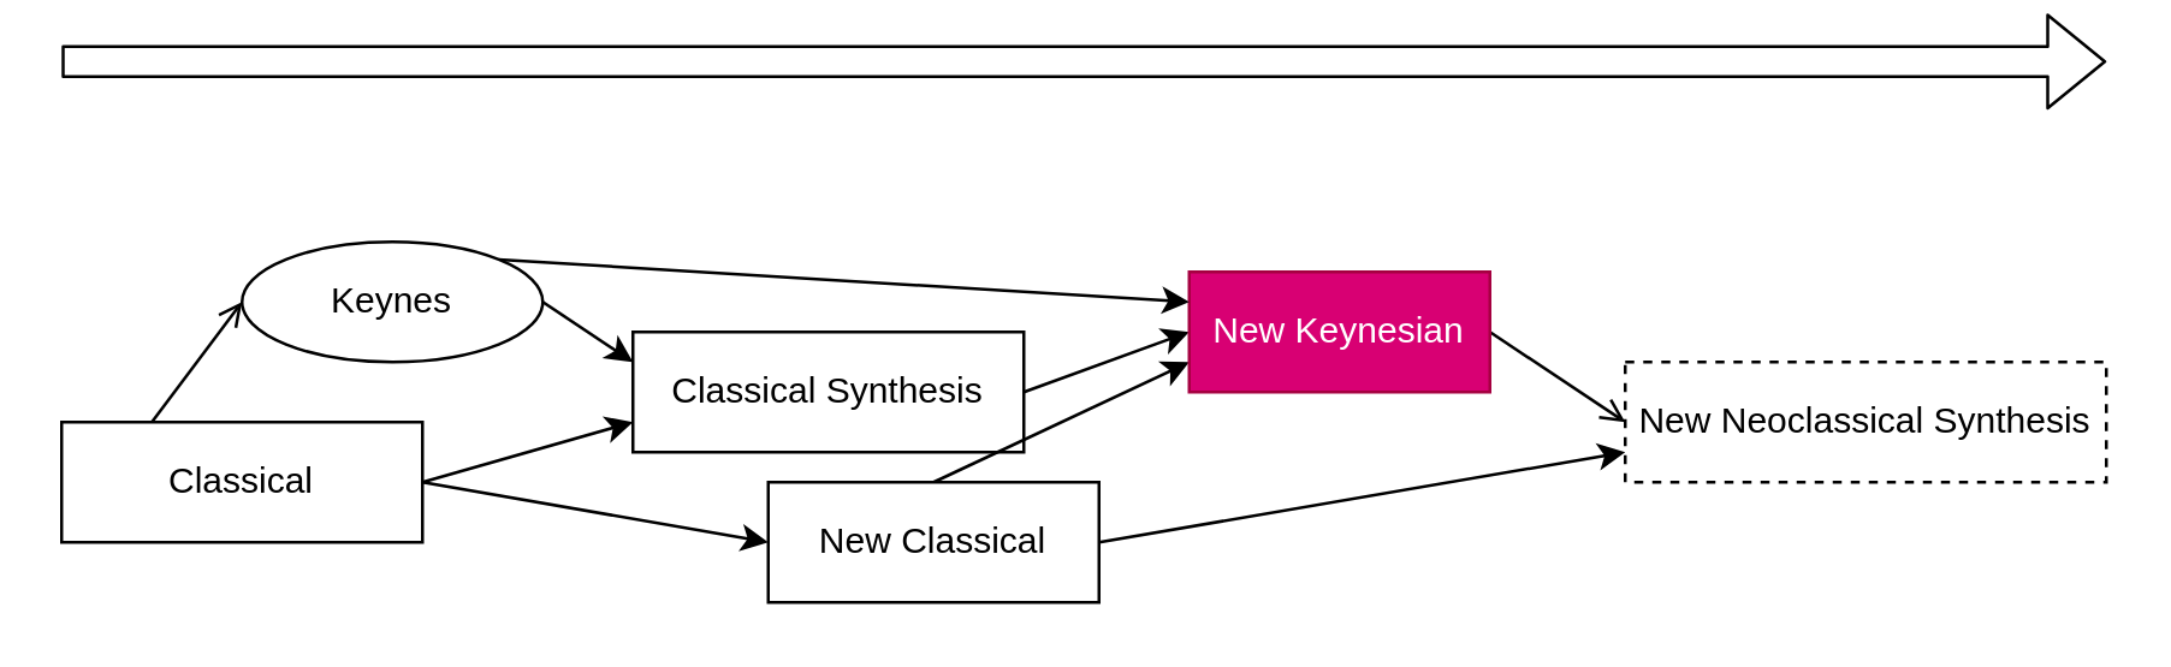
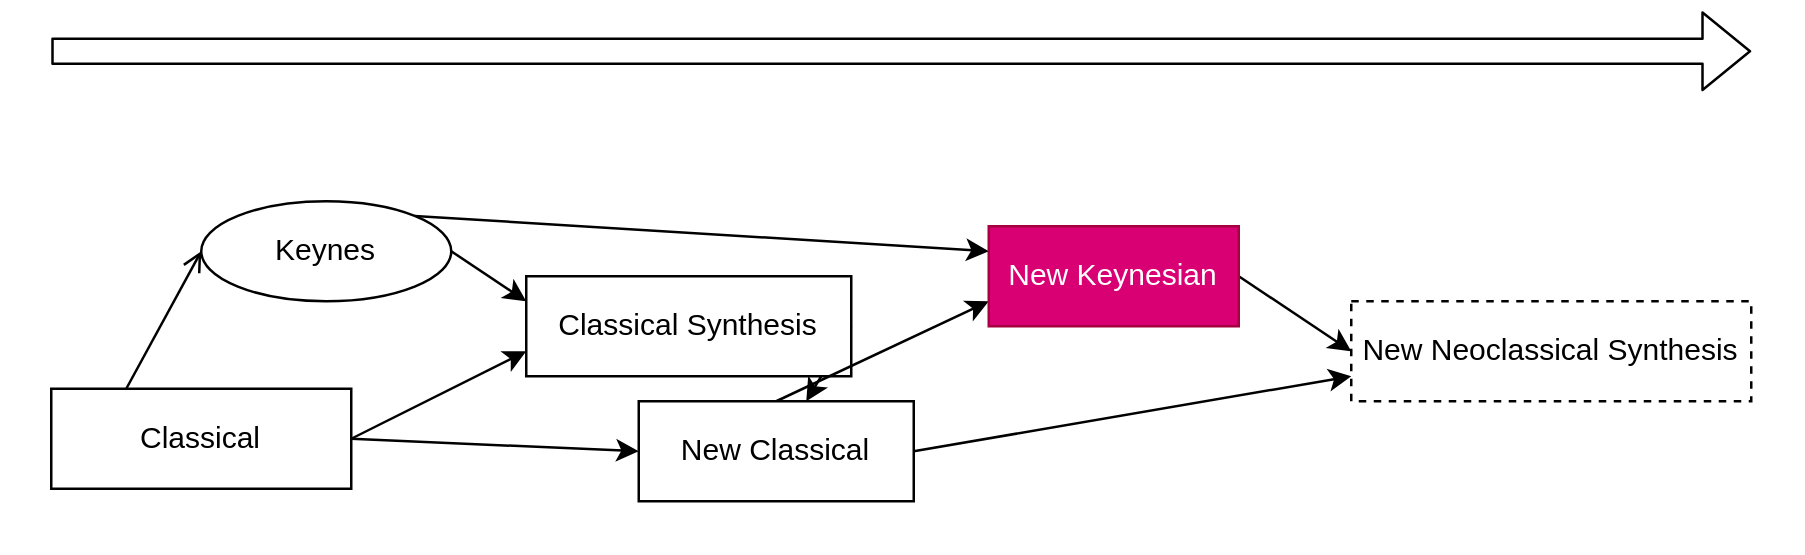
  <mxCell id="0" />
  <mxCell id="1" parent="0" />
  <mxCell id="2" style="edgeStyle=none;html=1;exitX=0.25;exitY=0;exitDx=0;exitDy=0;entryX=0;entryY=0.5;entryDx=0;entryDy=0;endArrow=open;" parent="1" source="5" target="16" edge="1"><mxGeometry relative="1" as="geometry"><mxPoint x="170" y="110" as="targetPoint" /></mxGeometry></mxCell>
  <mxCell id="3" style="edgeStyle=none;html=1;exitX=1;exitY=0.5;exitDx=0;exitDy=0;entryX=0;entryY=0.75;entryDx=0;entryDy=0;" parent="1" source="5" target="8" edge="1"><mxGeometry relative="1" as="geometry"><mxPoint x="250" y="130" as="targetPoint" /></mxGeometry></mxCell>
  <mxCell id="4" style="edgeStyle=none;html=1;exitX=1;exitY=0.5;exitDx=0;exitDy=0;entryX=0;entryY=0.5;entryDx=0;entryDy=0;" parent="1" source="5" target="11" edge="1"><mxGeometry relative="1" as="geometry" /></mxCell>
- <mxCell id="5" value="Classical" style="whiteSpace=wrap;html=1;" parent="1" vertex="1"><mxGeometry x="20" y="140" width="120" height="40" as="geometry" /></mxCell>
+ <mxCell id="5" value="Classical" style="whiteSpace=wrap;html=1;" parent="1" vertex="1"><mxGeometry x="20" y="155" width="120" height="40" as="geometry" /></mxCell>
  <mxCell id="6" style="edgeStyle=none;html=1;exitX=1;exitY=0.5;exitDx=0;exitDy=0;entryX=0;entryY=0.25;entryDx=0;entryDy=0;" parent="1" source="16" target="8" edge="1"><mxGeometry relative="1" as="geometry"><mxPoint x="220" y="90" as="sourcePoint" /></mxGeometry></mxCell>
- <mxCell id="7" style="edgeStyle=none;html=1;exitX=1;exitY=0.5;exitDx=0;exitDy=0;entryX=0;entryY=0.5;entryDx=0;entryDy=0;" parent="1" source="8" target="13" edge="1"><mxGeometry relative="1" as="geometry" /></mxCell>
+ <mxCell id="7" style="edgeStyle=none;html=1;exitX=1;exitY=0.5;exitDx=0;exitDy=0;" parent="1" source="8" target="11" edge="1"><mxGeometry relative="1" as="geometry" /></mxCell>
  <mxCell id="8" value="Classical Synthesis" style="whiteSpace=wrap;html=1;" parent="1" vertex="1"><mxGeometry x="210" y="110" width="130" height="40" as="geometry" /></mxCell>
  <mxCell id="9" style="edgeStyle=none;html=1;exitX=0.5;exitY=0;exitDx=0;exitDy=0;entryX=0;entryY=0.75;entryDx=0;entryDy=0;" parent="1" source="11" target="13" edge="1"><mxGeometry relative="1" as="geometry"><mxPoint x="430" y="100" as="targetPoint" /></mxGeometry></mxCell>
  <mxCell id="10" style="html=1;exitX=1;exitY=0.5;exitDx=0;exitDy=0;entryX=0;entryY=0.75;entryDx=0;entryDy=0;" parent="1" source="11" target="14" edge="1"><mxGeometry relative="1" as="geometry" /></mxCell>
  <mxCell id="11" value="New Classical" style="whiteSpace=wrap;html=1;" parent="1" vertex="1"><mxGeometry x="255" y="160" width="110" height="40" as="geometry" /></mxCell>
- <mxCell id="12" style="edgeStyle=none;html=1;exitX=1;exitY=0.5;exitDx=0;exitDy=0;entryX=0;entryY=0.5;entryDx=0;entryDy=0;endArrow=open;" parent="1" source="13" target="14" edge="1"><mxGeometry relative="1" as="geometry" /></mxCell>
+ <mxCell id="12" style="edgeStyle=none;html=1;exitX=1;exitY=0.5;exitDx=0;exitDy=0;entryX=0;entryY=0.5;entryDx=0;entryDy=0;" parent="1" source="13" target="14" edge="1"><mxGeometry relative="1" as="geometry" /></mxCell>
  <mxCell id="13" value="New Keynesian" style="whiteSpace=wrap;html=1;fillColor=#d80073;fontColor=#ffffff;strokeColor=#A50040;" parent="1" vertex="1"><mxGeometry x="395" y="90" width="100" height="40" as="geometry" /></mxCell>
  <mxCell id="14" value="New Neoclassical Synthesis" style="whiteSpace=wrap;html=1;dashed=1;" parent="1" vertex="1"><mxGeometry x="540" y="120" width="160" height="40" as="geometry" /></mxCell>
  <mxCell id="15" style="edgeStyle=none;html=1;exitX=1;exitY=0;exitDx=0;exitDy=0;entryX=0;entryY=0.25;entryDx=0;entryDy=0;" parent="1" source="16" target="13" edge="1"><mxGeometry relative="1" as="geometry" /></mxCell>
  <mxCell id="16" value="Keynes" style="ellipse;whiteSpace=wrap;html=1;" parent="1" vertex="1"><mxGeometry x="80" y="80" width="100" height="40" as="geometry" /></mxCell>
  <mxCell id="17" value="" style="edgeStyle=none;orthogonalLoop=1;jettySize=auto;html=1;shape=flexArrow;" parent="1" edge="1"><mxGeometry width="80" relative="1" as="geometry"><mxPoint x="20" y="20" as="sourcePoint" /><mxPoint x="700" y="20" as="targetPoint" /></mxGeometry></mxCell>
